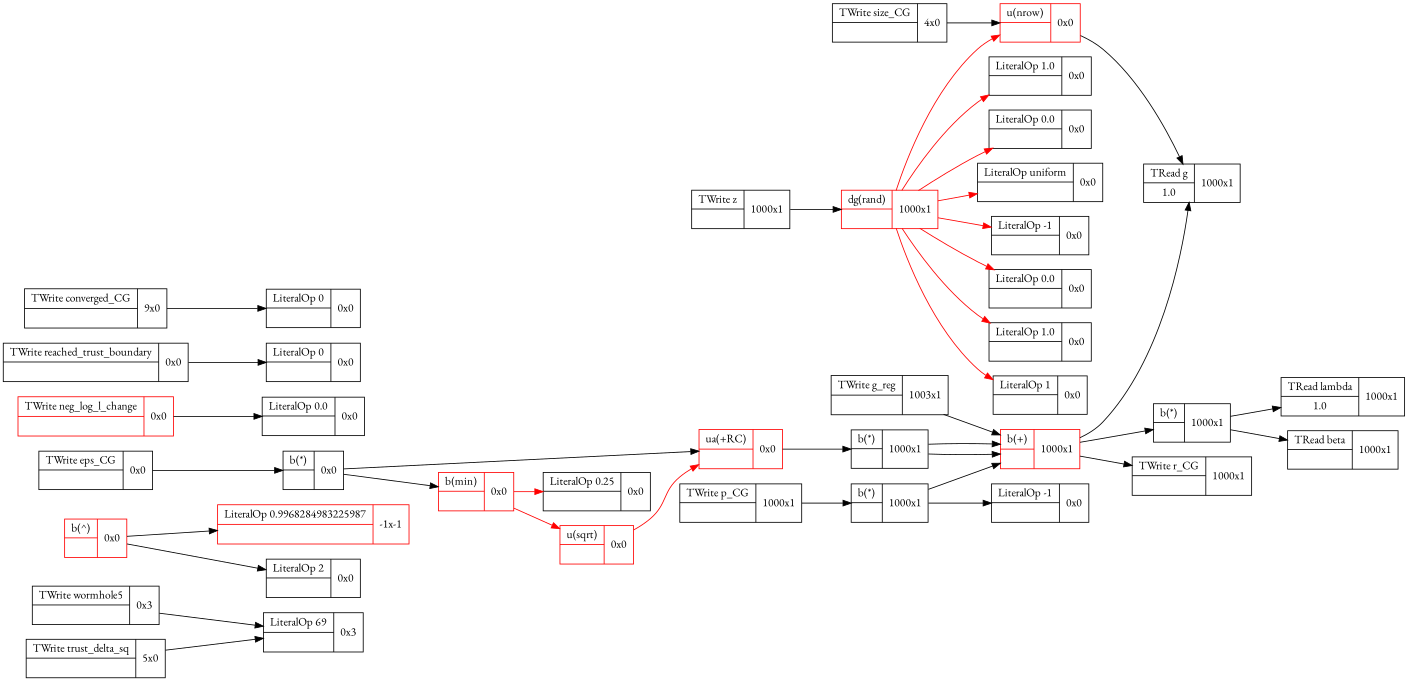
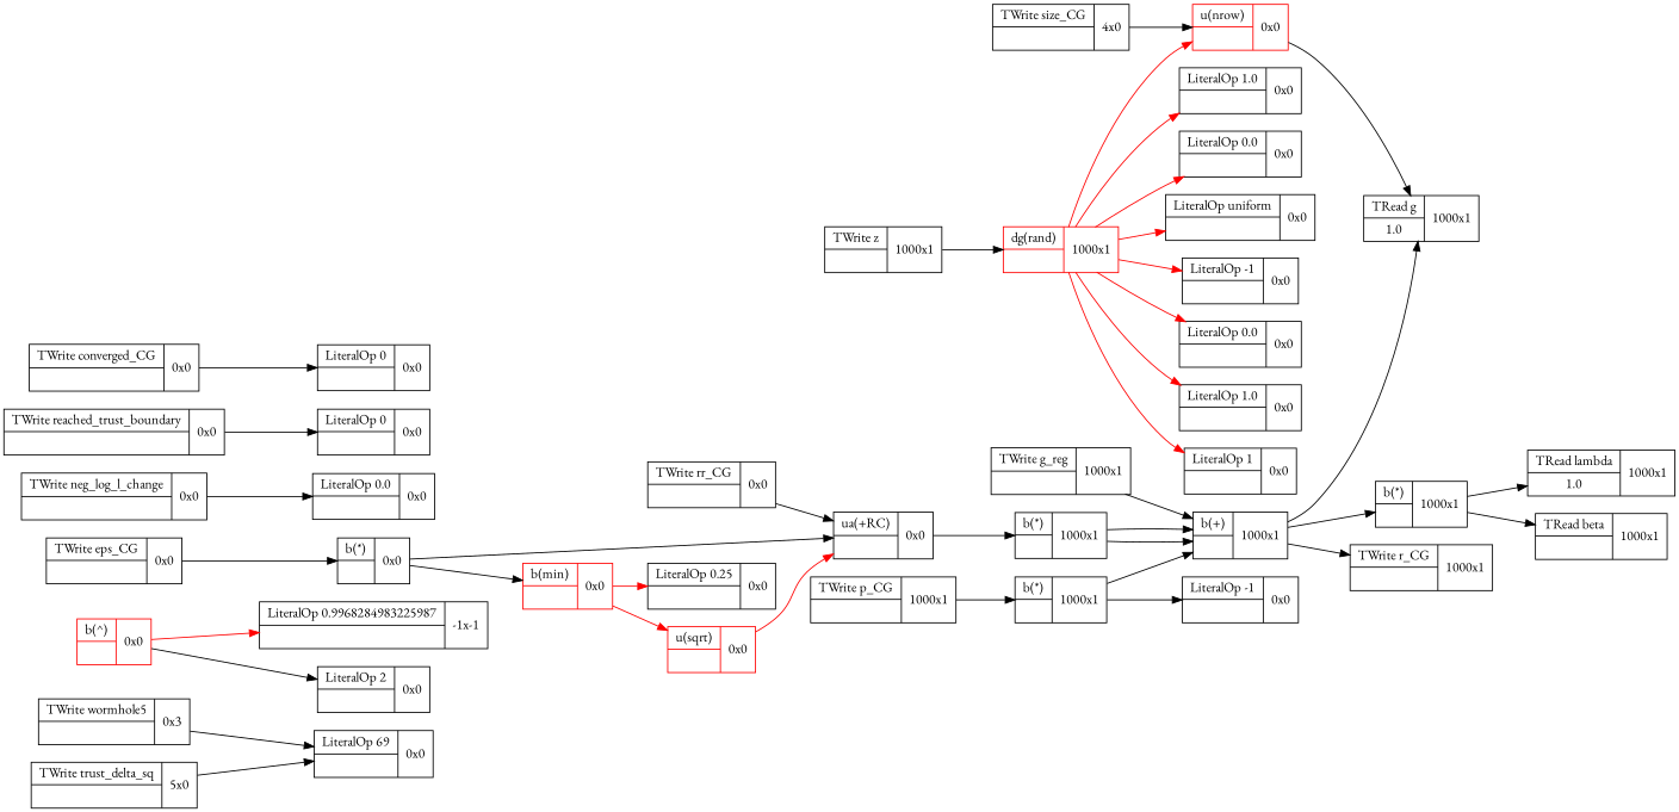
  digraph {
    fontname="EB Garamond"
    rankdir=LR
    node [color=black fontname="EB Garamond" shape=record]
    edge [color=black fontname="EB Garamond"]
-   n1 [label="{{LiteralOp 69 |  } | 0x3}"]
+   n1 [label="{{LiteralOp 69 |  } | 0x0}"]
    n2 [label="{{TWrite wormhole5 |  } | 0x3}"]
-   n3 [color=red label="{{LiteralOp 0.9968284983225987 |  } | -1x-1}"]
+   n3 [label="{{LiteralOp 0.9968284983225987 |  } | -1x-1}"]
    n4 [label="{{LiteralOp 2 |  } | 0x0}"]
    n5 [color=red label="{{b(^) |  } | 0x0}"]
    n6 [label="{{TWrite trust_delta_sq |  } | 5x0}"]
    n7 [label="{{TRead g | 1.0} | 1000x1}"]
    n8 [color=red label="{{u(nrow) |  } | 0x0}"]
    n9 [label="{{TWrite size_CG |  } | 4x0}"]
    n10 [label="{{LiteralOp 1.0 |  } | 0x0}"]
    n11 [label="{{LiteralOp 0.0 |  } | 0x0}"]
    n12 [label="{{LiteralOp uniform |  } | 0x0}"]
    n13 [label="{{LiteralOp -1 |  } | 0x0}"]
    n14 [label="{{LiteralOp 0.0 |  } | 0x0}"]
    n15 [label="{{LiteralOp 1.0 |  } | 0x0}"]
    n16 [label="{{LiteralOp 1 |  } | 0x0}"]
    n17 [color=red label="{{dg(rand) |  } | 1000x1}"]
    n18 [label="{{TWrite z |  } | 1000x1}"]
    n19 [label="{{LiteralOp 0.0 |  } | 0x0}"]
-   n20 [color=red label="{{TWrite neg_log_l_change |  } | 0x0}"]
+   n20 [label="{{TWrite neg_log_l_change |  } | 0x0}"]
    n21 [label="{{LiteralOp 0 |  } | 0x0}"]
    n22 [label="{{TWrite reached_trust_boundary |  } | 0x0}"]
    n23 [label="{{TRead lambda | 1.0} | 1000x1}"]
    n24 [label="{{TRead beta |  } | 1000x1}"]
    n25 [label="{{b(*) |  } | 1000x1}"]
-   n26 [color=red label="{{b(+) |  } | 1000x1}"]
+   n26 [label="{{b(+) |  } | 1000x1}"]
    n27 [label="{{TWrite r_CG |  } | 1000x1}"]
-   n28 [label="{{TWrite g_reg |  } | 1003x1}"]
+   n28 [label="{{TWrite g_reg |  } | 1000x1}"]
    n29 [label="{{LiteralOp -1 |  } | 0x0}"]
    n30 [label="{{b(*) |  } | 1000x1}"]
    n31 [label="{{TWrite p_CG |  } | 1000x1}"]
    n32 [label="{{b(*) |  } | 1000x1}"]
-   n33 [color=red label="{{ua(+RC) |  } | 0x0}"]
+   n33 [label="{{ua(+RC) |  } | 0x0}"]
+   n34 [label="{{TWrite rr_CG |  } | 0x0}"]
    n35 [label="{{LiteralOp 0.25 |  } | 0x0}"]
    n36 [color=red label="{{u(sqrt) |  } | 0x0}"]
    n37 [color=red label="{{b(min) |  } | 0x0}"]
    n38 [label="{{b(*) |  } | 0x0}"]
    n39 [label="{{TWrite eps_CG |  } | 0x0}"]
    n40 [label="{{LiteralOp 0 |  } | 0x0}"]
-   n41 [label="{{TWrite converged_CG |  } | 9x0}"]
+   n41 [label="{{TWrite converged_CG |  } | 0x0}"]
    n2 -> n1
-   n5 -> n3
+   n5 -> n3 [color=red]
    n5 -> n4
    n6 -> n1
    n8 -> n7
    n9 -> n8
    n17 -> n8 [color=red]
    n17 -> n10 [color=red]
    n17 -> n11 [color=red]
    n17 -> n12 [color=red]
    n17 -> n13 [color=red]
    n17 -> n14 [color=red]
    n17 -> n15 [color=red]
    n17 -> n16 [color=red]
    n18 -> n17
    n20 -> n19
    n22 -> n21
    n25 -> n23
    n25 -> n24
    n26 -> n7
    n26 -> n25
    n26 -> n27
    n28 -> n26
    n30 -> n26
    n30 -> n29
    n31 -> n30
    n32 -> n26
    n32 -> n26
    n33 -> n32
+   n34 -> n33
    n36 -> n33 [color=red]
    n37 -> n35 [color=red]
    n37 -> n36 [color=red]
    n38 -> n33
    n38 -> n37
    n39 -> n38
    n41 -> n40
  }
